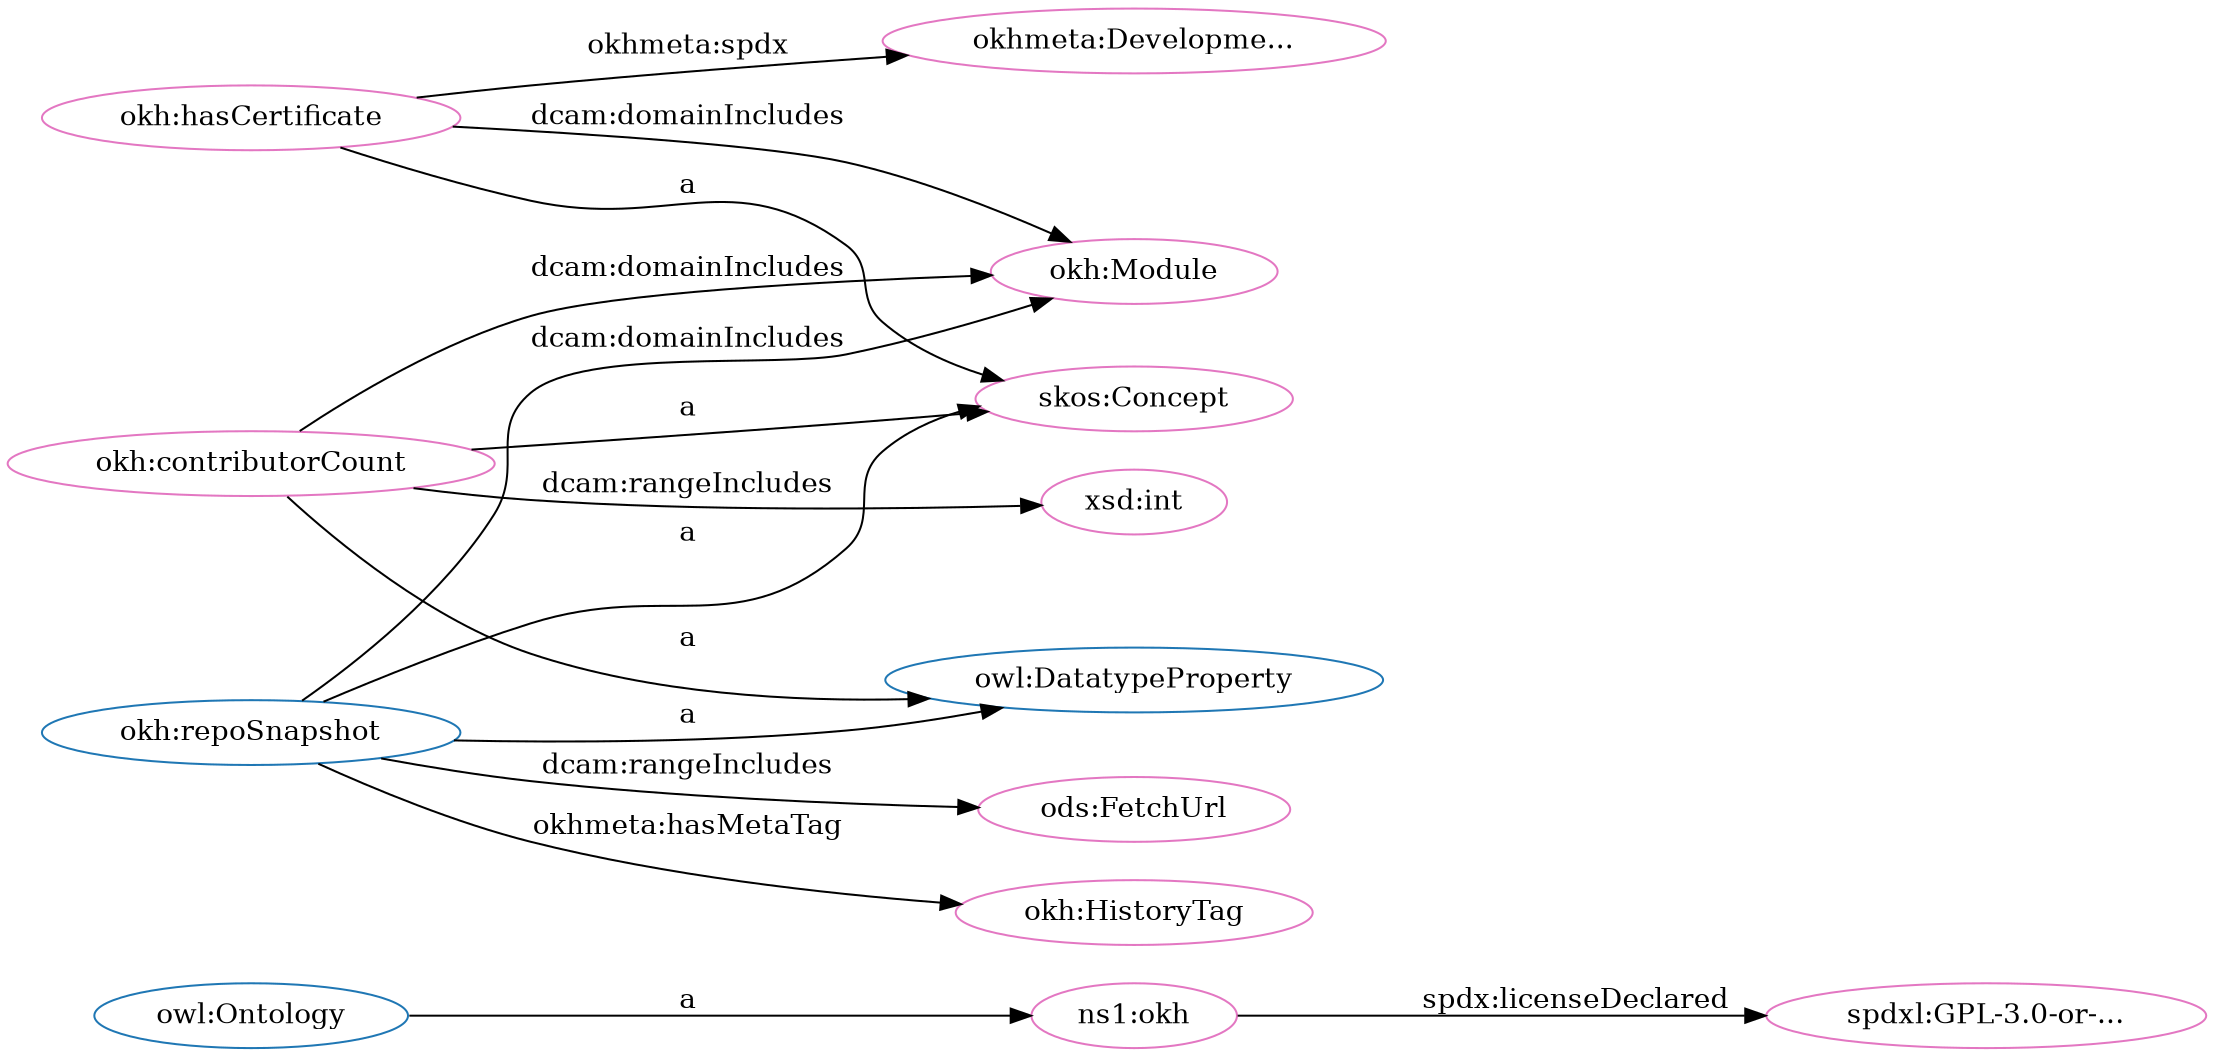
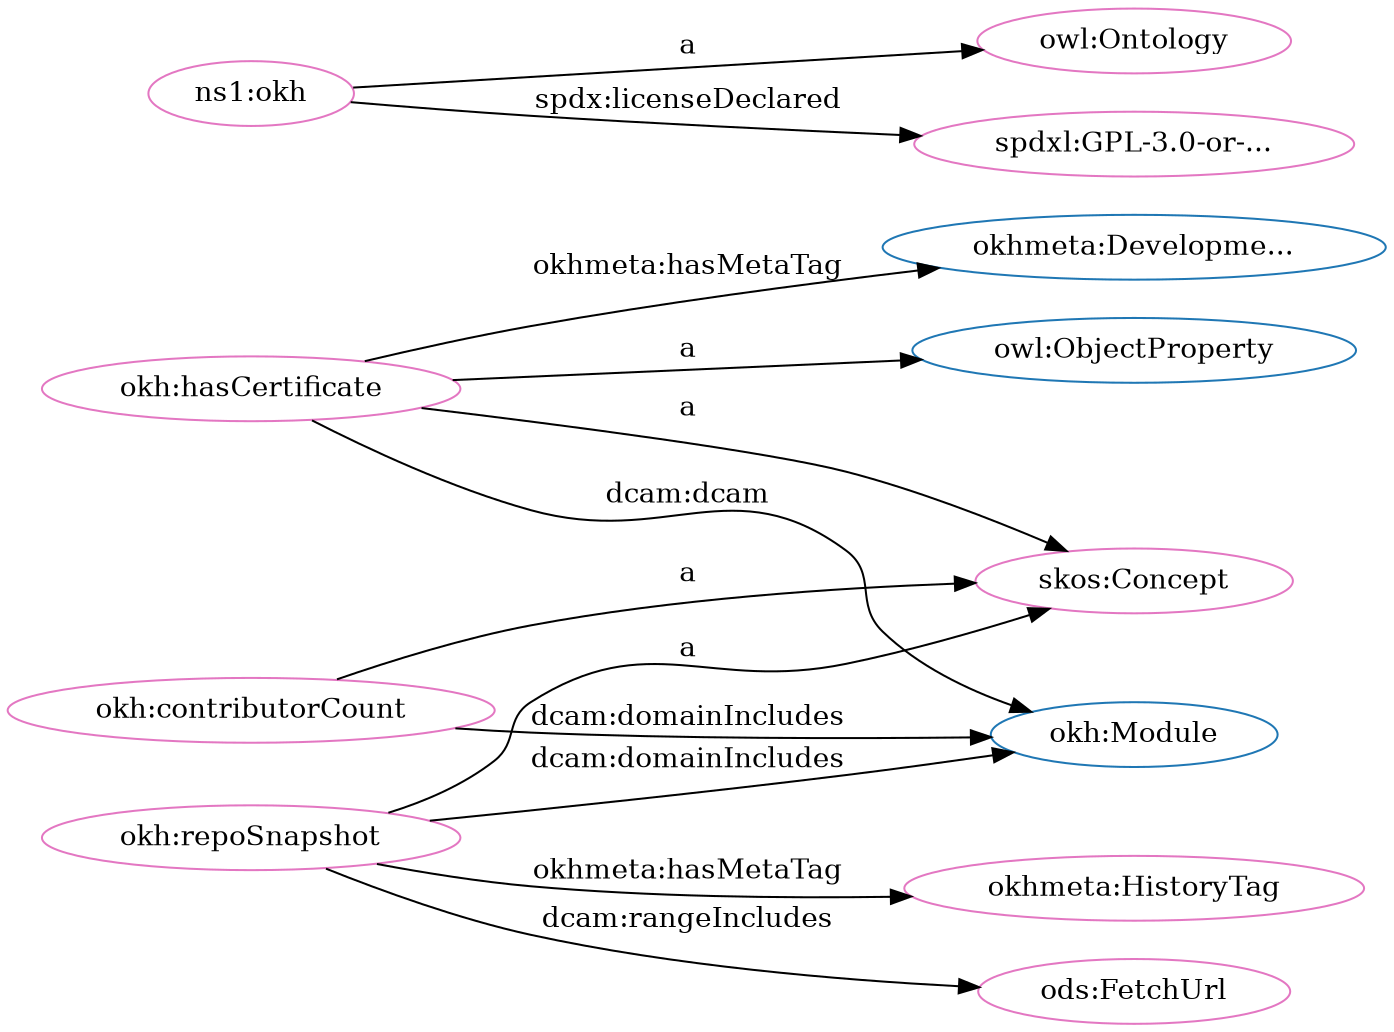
  digraph {
    rankdir=LR
    node [color="#e377c2" fillcolor="#e377c2"]
-   n2 [color="#1f77b4" fillcolor="#1f77b4" height=.3 label="owl:Ontology"]
+   n1 [color="#1f77b4" fillcolor="#1f77b4" height=.3 label="owl:ObjectProperty"]
+   n2 [fillcolor="#1f77b4" height=.3 label="owl:Ontology"]
    n3 [fillcolor="#1f77b4" height=.3 label="skos:Concept"]
-   n4 [color="#1f77b4" fillcolor="#1f77b4" height=.3 label="owl:DatatypeProperty"]
-   n5 [height=.3 label="okhmeta:Developme..."]
+   n5 [color="#1f77b4" height=.3 label="okhmeta:Developme..."]
    n6 [height=.3 label="okh:hasCertificate"]
-   n7 [height=.3 label="okh:Module"]
-   n8 [color="#1f77b4" height=.3 label="okh:repoSnapshot"]
-   n9 [height=.3 label="okh:HistoryTag"]
+   n7 [color="#1f77b4" height=.3 label="okh:Module"]
+   n8 [height=.3 label="okh:repoSnapshot"]
+   n9 [height=.3 label="okhmeta:HistoryTag"]
    n10 [height=.3 label="ods:FetchUrl"]
    n11 [height=.3 label="okh:contributorCount"]
-   n12 [height=.3 label="xsd:int"]
    n13 [height=.3 label="spdxl:GPL-3.0-or-..."]
    n14 [height=.3 label="ns1:okh"]
+   n6 -> n1 [label=a]
    n6 -> n3 [label=a]
-   n6 -> n5 [label="okhmeta:spdx"]
-   n6 -> n7 [label="dcam:domainIncludes"]
+   n6 -> n5 [label="okhmeta:hasMetaTag"]
+   n6 -> n7 [label="dcam:dcam"]
    n8 -> n3 [label=a]
-   n8 -> n4 [label=a]
    n8 -> n7 [label="dcam:domainIncludes"]
    n8 -> n9 [label="okhmeta:hasMetaTag"]
    n8 -> n10 [label="dcam:rangeIncludes"]
    n11 -> n3 [label=a]
-   n11 -> n4 [label=a]
    n11 -> n7 [label="dcam:domainIncludes"]
-   n11 -> n12 [label="dcam:rangeIncludes"]
-   n2 -> n14 [label=a]
+   n14 -> n2 [label=a]
    n14 -> n13 [label="spdx:licenseDeclared"]
  }
